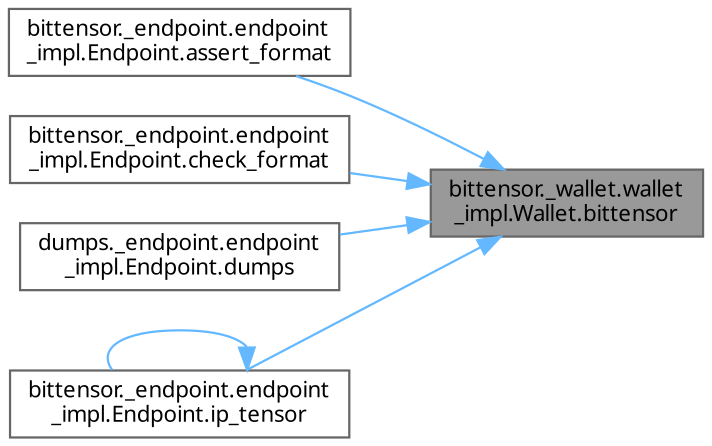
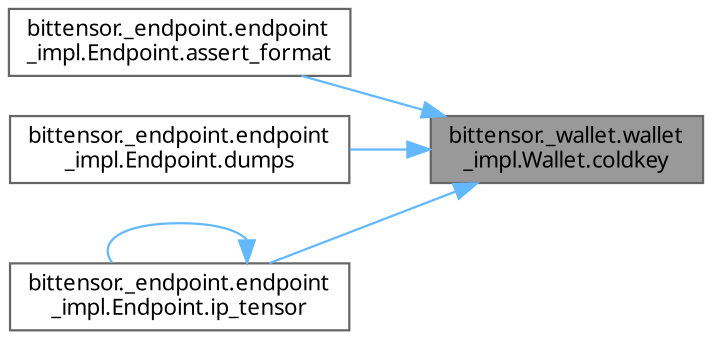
  digraph {
    fontname="Noto Sans"
    rankdir=RL
    node [color=grey40 fillcolor=white fontname="Noto Sans" fontsize=10 shape=box style=filled]
    edge [color=steelblue1 dir=back fontname="Noto Sans" fontsize=10 labelfontname=Helvetica labelfontsize=10 style=solid]
-   n1 [color=gray40 fillcolor=grey60 fontcolor=black height=0.2 label="bittensor._wallet.wallet\l_impl.Wallet.bittensor" width=0.4]
+   n1 [color=gray40 fillcolor=grey60 fontcolor=black height=0.2 label="bittensor._wallet.wallet\l_impl.Wallet.coldkey" width=0.4]
    n2 [height=0.2 label="bittensor._endpoint.endpoint\l_impl.Endpoint.assert_format" width=0.4]
-   n3 [height=0.2 label="bittensor._endpoint.endpoint\l_impl.Endpoint.check_format" width=0.4]
-   n4 [height=0.2 label="dumps._endpoint.endpoint\l_impl.Endpoint.dumps" width=0.4]
+   n4 [height=0.2 label="bittensor._endpoint.endpoint\l_impl.Endpoint.dumps" width=0.4]
    n5 [height=0.2 label="bittensor._endpoint.endpoint\l_impl.Endpoint.ip_tensor" width=0.4]
    n1 -> n2
-   n1 -> n3
    n1 -> n4
    n1 -> n5
    n5 -> n5
  }
